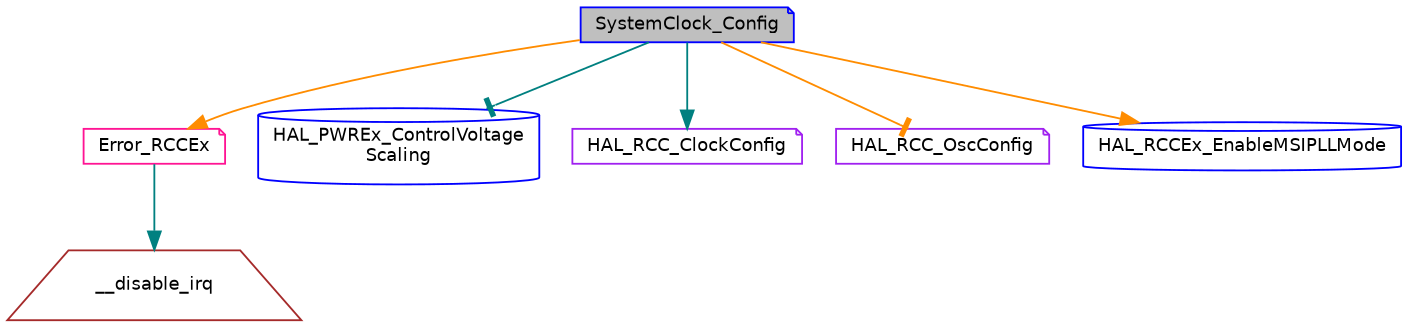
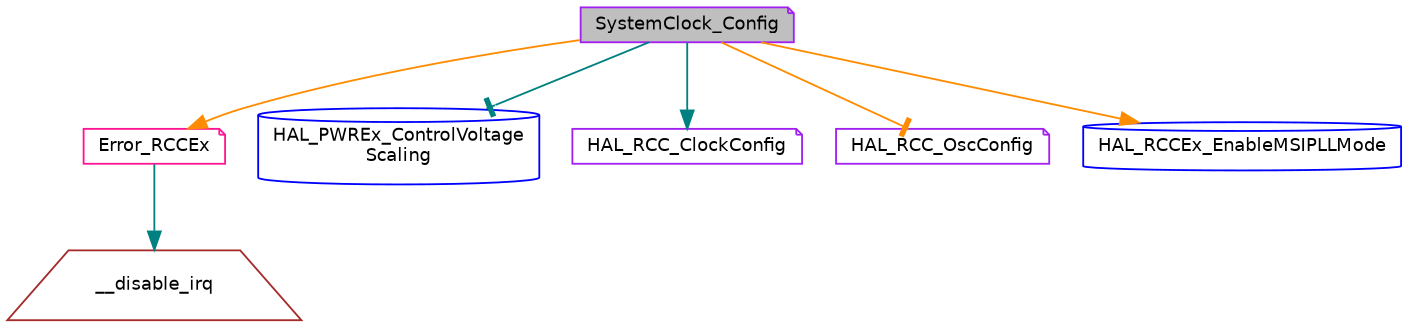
  digraph {
    rankdir=TB
    node [color=purple fillcolor=white fontname=Helvetica fontsize=10 shape=note style=filled]
    edge [arrowhead=normal color=darkorange fontname=Helvetica fontsize=10 labelfontname=Helvetica labelfontsize=10 style=solid]
-   n1 [color=blue fillcolor=grey75 fontcolor=black height=0.2 label=SystemClock_Config width=0.4]
+   n1 [fillcolor=grey75 fontcolor=black height=0.2 label=SystemClock_Config width=0.4]
    n2 [color=deeppink height=0.2 label=Error_RCCEx width=0.4]
    n3 [color=blue height=0.2 label="HAL_PWREx_ControlVoltage\lScaling" shape=cylinder width=0.4]
    n4 [height=0.2 label=HAL_RCC_ClockConfig width=0.4]
    n5 [height=0.2 label=HAL_RCC_OscConfig width=0.4]
    n6 [color=blue height=0.2 label=HAL_RCCEx_EnableMSIPLLMode shape=cylinder width=0.4]
    n7 [color=brown height=0.2 label=__disable_irq shape=trapezium width=0.4]
    n1 -> n2
    n1 -> n3 [arrowhead=tee color=teal]
    n1 -> n4 [color=teal]
    n1 -> n5 [arrowhead=tee]
    n1 -> n6
    n2 -> n7 [color=teal]
  }
